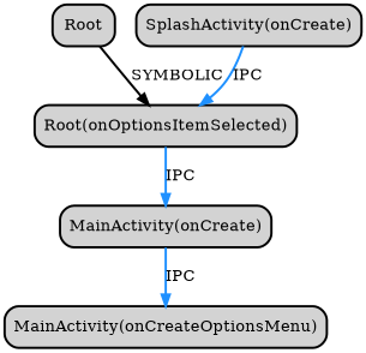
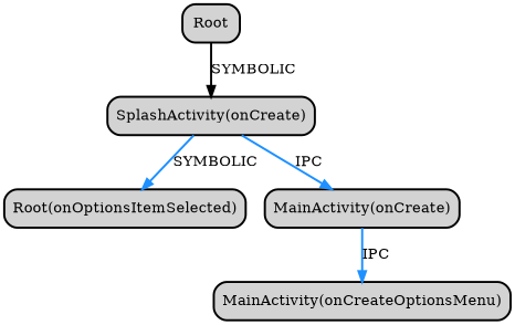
  digraph {
    node [shape=box style="rounded,bold,filled"]
    edge [color=dodgerblue style=bold]
    n1 [label=Root]
    n2 [label="SplashActivity(onCreate)"]
    n3 [label="Root(onOptionsItemSelected)"]
    n4 [label="MainActivity(onCreate)"]
    n5 [label="MainActivity(onCreateOptionsMenu)"]
-   n1 -> n3 [color=black label=SYMBOLIC]
-   n2 -> n3 [label=IPC]
-   n3 -> n4 [label=IPC]
+   n1 -> n2 [color=black label=SYMBOLIC]
+   n2 -> n3 [label=SYMBOLIC]
+   n2 -> n4 [label=IPC]
    n4 -> n5 [label=IPC]
  }
